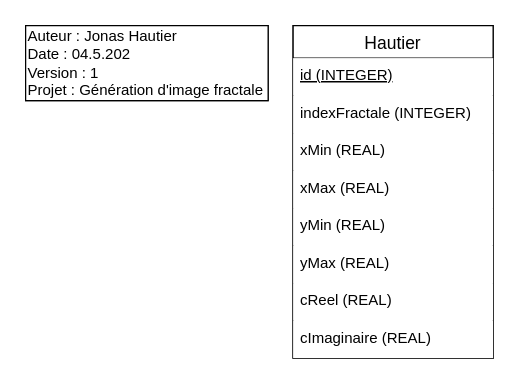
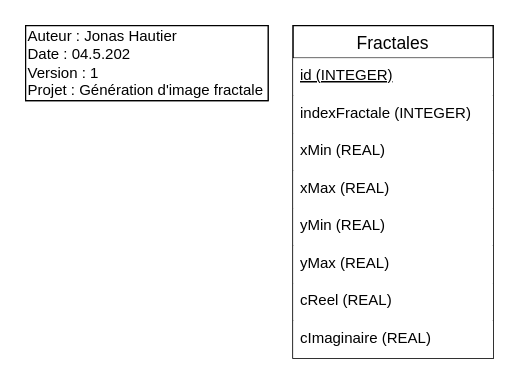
  <mxCell id="0" />
  <mxCell id="1" parent="0" />
  <mxCell id="2" value="Fractale" style="swimlane;fontStyle=0;childLayout=stackLayout;horizontal=1;startSize=26;horizontalStack=0;resizeParent=1;resizeParentMax=0;resizeLast=0;collapsible=1;marginBottom=0;align=center;fontSize=14;labelBackgroundColor=none;" vertex="1" parent="1"><mxGeometry x="234" width="160" height="266" as="geometry" y="20" /></mxCell>
  <mxCell id="3" value="id (INTEGER)" style="text;strokeColor=none;spacingLeft=4;spacingRight=4;overflow=hidden;rotatable=0;points=[[0,0.5],[1,0.5]];portConstraint=eastwest;fontSize=12;fontStyle=4;labelBackgroundColor=none;fillColor=#ffffff;" vertex="1" parent="2"><mxGeometry y="26" width="160" height="30" as="geometry" /></mxCell>
  <mxCell id="4" value="indexFractale (INTEGER)" style="text;strokeColor=none;spacingLeft=4;spacingRight=4;overflow=hidden;rotatable=0;points=[[0,0.5],[1,0.5]];portConstraint=eastwest;fontSize=12;labelBackgroundColor=none;fillColor=#ffffff;" vertex="1" parent="2"><mxGeometry y="56" width="160" height="30" as="geometry" /></mxCell>
  <mxCell id="5" value="xMin (REAL)" style="text;strokeColor=none;spacingLeft=4;spacingRight=4;overflow=hidden;rotatable=0;points=[[0,0.5],[1,0.5]];portConstraint=eastwest;fontSize=12;labelBackgroundColor=none;fillColor=#ffffff;" vertex="1" parent="2"><mxGeometry y="86" width="160" height="30" as="geometry" /></mxCell>
  <mxCell id="6" value="xMax (REAL)" style="text;strokeColor=none;spacingLeft=4;spacingRight=4;overflow=hidden;rotatable=0;points=[[0,0.5],[1,0.5]];portConstraint=eastwest;fontSize=12;labelBackgroundColor=none;fillColor=#ffffff;" vertex="1" parent="2"><mxGeometry y="116" width="160" height="30" as="geometry" /></mxCell>
  <mxCell id="7" value="yMin (REAL)" style="text;strokeColor=none;spacingLeft=4;spacingRight=4;overflow=hidden;rotatable=0;points=[[0,0.5],[1,0.5]];portConstraint=eastwest;fontSize=12;labelBackgroundColor=none;fillColor=#ffffff;" vertex="1" parent="2"><mxGeometry y="146" width="160" height="30" as="geometry" /></mxCell>
  <mxCell id="8" value="yMax (REAL)" style="text;strokeColor=none;spacingLeft=4;spacingRight=4;overflow=hidden;rotatable=0;points=[[0,0.5],[1,0.5]];portConstraint=eastwest;fontSize=12;spacing=2;labelBackgroundColor=none;fillColor=#ffffff;" vertex="1" parent="2"><mxGeometry y="176" width="160" height="30" as="geometry" /></mxCell>
  <mxCell id="9" value="cReel (REAL)" style="text;strokeColor=none;spacingLeft=4;spacingRight=4;overflow=hidden;rotatable=0;points=[[0,0.5],[1,0.5]];portConstraint=eastwest;fontSize=12;labelBackgroundColor=none;fillColor=#ffffff;" vertex="1" parent="2"><mxGeometry y="206" width="160" height="30" as="geometry" /></mxCell>
  <mxCell id="10" value="cImaginaire (REAL)" style="text;strokeColor=none;spacingLeft=4;spacingRight=4;overflow=hidden;rotatable=0;points=[[0,0.5],[1,0.5]];portConstraint=eastwest;fontSize=12;labelBackgroundColor=none;fillColor=#ffffff;" vertex="1" parent="2"><mxGeometry y="236" width="160" height="30" as="geometry" /></mxCell>
  <mxCell id="11" value="&lt;div&gt;Auteur : Jonas Hautier&lt;/div&gt;&lt;div&gt;Date : 04.5.202&lt;/div&gt;&lt;div&gt;Version : 1&lt;/div&gt;&lt;div&gt;Projet :&amp;nbsp;Génération d'image fractale&lt;br&gt;&lt;/div&gt;" style="rounded=0;whiteSpace=wrap;html=1;align=left;" vertex="1" parent="1"><mxGeometry x="20" width="194" height="60" as="geometry" y="20" /></mxCell>
- <mxCell id="12" value="Hautier" style="swimlane;fontStyle=0;childLayout=stackLayout;horizontal=1;startSize=26;horizontalStack=0;resizeParent=1;resizeParentMax=0;resizeLast=0;collapsible=1;marginBottom=0;align=center;fontSize=14;labelBackgroundColor=none;" vertex="1" parent="1"><mxGeometry x="234" width="160" height="266" as="geometry" y="20" /></mxCell>
+ <mxCell id="12" value="Fractales" style="swimlane;fontStyle=0;childLayout=stackLayout;horizontal=1;startSize=26;horizontalStack=0;resizeParent=1;resizeParentMax=0;resizeLast=0;collapsible=1;marginBottom=0;align=center;fontSize=14;labelBackgroundColor=none;" vertex="1" parent="1"><mxGeometry x="234" width="160" height="266" as="geometry" y="20" /></mxCell>
  <mxCell id="13" value="id (INTEGER)" style="text;strokeColor=none;spacingLeft=4;spacingRight=4;overflow=hidden;rotatable=0;points=[[0,0.5],[1,0.5]];portConstraint=eastwest;fontSize=12;fontStyle=4;labelBackgroundColor=none;fillColor=#ffffff;" vertex="1" parent="12"><mxGeometry y="26" width="160" height="30" as="geometry" /></mxCell>
  <mxCell id="14" value="indexFractale (INTEGER)" style="text;strokeColor=none;spacingLeft=4;spacingRight=4;overflow=hidden;rotatable=0;points=[[0,0.5],[1,0.5]];portConstraint=eastwest;fontSize=12;labelBackgroundColor=none;fillColor=#ffffff;" vertex="1" parent="12"><mxGeometry y="56" width="160" height="30" as="geometry" /></mxCell>
  <mxCell id="15" value="xMin (REAL)" style="text;strokeColor=none;spacingLeft=4;spacingRight=4;overflow=hidden;rotatable=0;points=[[0,0.5],[1,0.5]];portConstraint=eastwest;fontSize=12;labelBackgroundColor=none;fillColor=#ffffff;" vertex="1" parent="12"><mxGeometry y="86" width="160" height="30" as="geometry" /></mxCell>
  <mxCell id="16" value="xMax (REAL)" style="text;strokeColor=none;spacingLeft=4;spacingRight=4;overflow=hidden;rotatable=0;points=[[0,0.5],[1,0.5]];portConstraint=eastwest;fontSize=12;labelBackgroundColor=none;fillColor=#ffffff;" vertex="1" parent="12"><mxGeometry y="116" width="160" height="30" as="geometry" /></mxCell>
  <mxCell id="17" value="yMin (REAL)" style="text;strokeColor=none;spacingLeft=4;spacingRight=4;overflow=hidden;rotatable=0;points=[[0,0.5],[1,0.5]];portConstraint=eastwest;fontSize=12;labelBackgroundColor=none;fillColor=#ffffff;" vertex="1" parent="12"><mxGeometry y="146" width="160" height="30" as="geometry" /></mxCell>
  <mxCell id="18" value="yMax (REAL)" style="text;strokeColor=none;spacingLeft=4;spacingRight=4;overflow=hidden;rotatable=0;points=[[0,0.5],[1,0.5]];portConstraint=eastwest;fontSize=12;spacing=2;labelBackgroundColor=none;fillColor=#ffffff;" vertex="1" parent="12"><mxGeometry y="176" width="160" height="30" as="geometry" /></mxCell>
  <mxCell id="19" value="cReel (REAL)" style="text;strokeColor=none;spacingLeft=4;spacingRight=4;overflow=hidden;rotatable=0;points=[[0,0.5],[1,0.5]];portConstraint=eastwest;fontSize=12;labelBackgroundColor=none;fillColor=#ffffff;" vertex="1" parent="12"><mxGeometry y="206" width="160" height="30" as="geometry" /></mxCell>
  <mxCell id="20" value="cImaginaire (REAL)" style="text;strokeColor=none;spacingLeft=4;spacingRight=4;overflow=hidden;rotatable=0;points=[[0,0.5],[1,0.5]];portConstraint=eastwest;fontSize=12;labelBackgroundColor=none;fillColor=#ffffff;" vertex="1" parent="12"><mxGeometry y="236" width="160" height="30" as="geometry" /></mxCell>
  <mxCell id="21" value="&lt;div&gt;Auteur : Jonas Hautier&lt;/div&gt;&lt;div&gt;Date : 04.5.202&lt;/div&gt;&lt;div&gt;Version : 1&lt;/div&gt;&lt;div&gt;Projet :&amp;nbsp;Génération d'image fractale&lt;br&gt;&lt;/div&gt;" style="rounded=0;whiteSpace=wrap;html=1;align=left;" vertex="1" parent="1"><mxGeometry x="20" width="194" height="60" as="geometry" y="20" /></mxCell>
